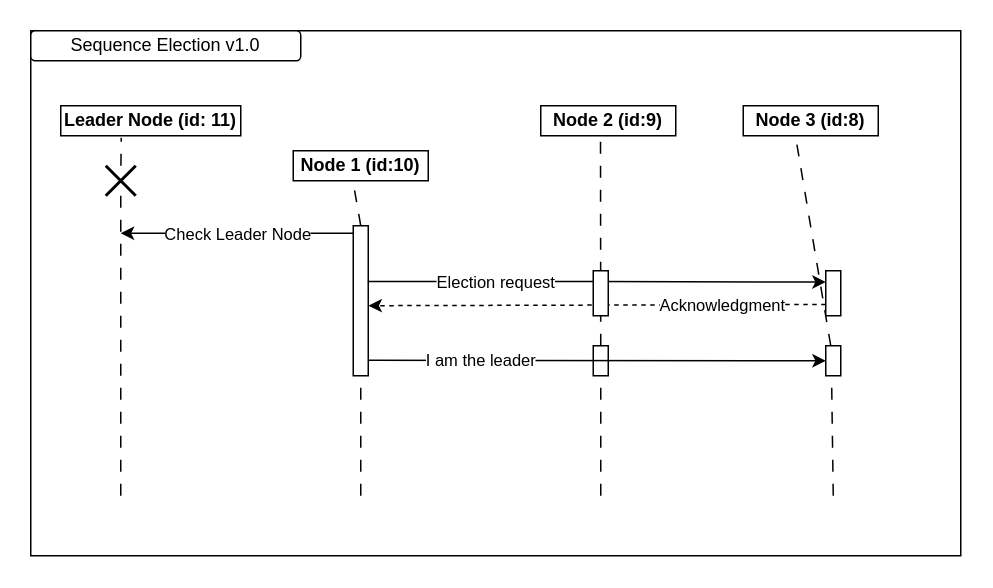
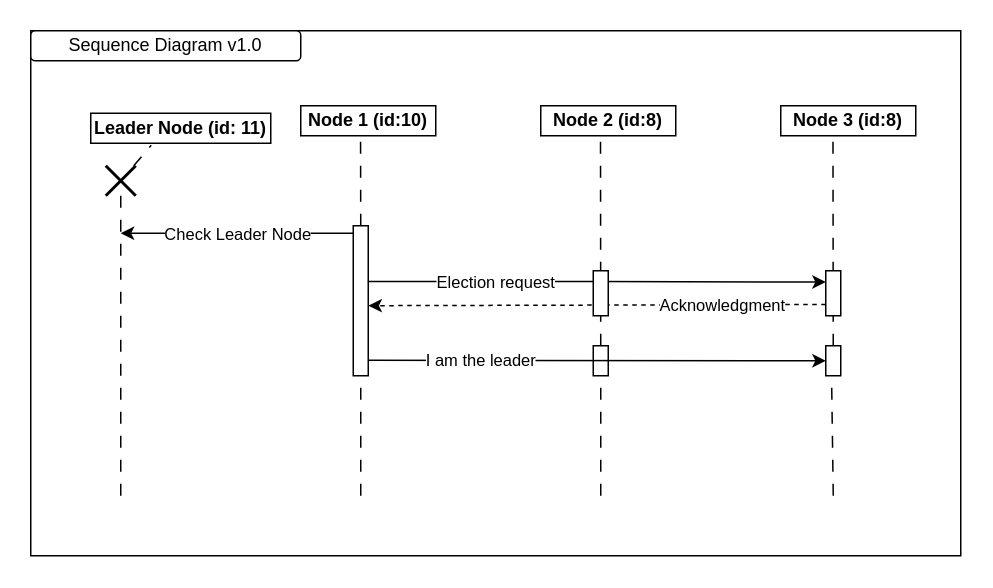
  <mxCell id="0" />
  <mxCell id="1" parent="0" />
  <mxCell id="2" value="" style="rounded=0;whiteSpace=wrap;html=1;" vertex="1" parent="1"><mxGeometry x="20" y="20" width="620" height="350" as="geometry" /></mxCell>
- <mxCell id="3" value="&lt;b&gt;Node 2 (id:9)&lt;/b&gt;" style="rounded=0;whiteSpace=wrap;html=1;" vertex="1" parent="1"><mxGeometry x="360" y="70" width="90" height="20" as="geometry" /></mxCell>
- <mxCell id="4" value="&lt;b&gt;Node 3 (id:8)&lt;/b&gt;" style="rounded=0;whiteSpace=wrap;html=1;" vertex="1" parent="1"><mxGeometry x="495" y="70" width="90" height="20" as="geometry" /></mxCell>
+ <mxCell id="3" value="&lt;b&gt;Node 2 (id:8)&lt;/b&gt;" style="rounded=0;whiteSpace=wrap;html=1;" vertex="1" parent="1"><mxGeometry x="360" y="70" width="90" height="20" as="geometry" /></mxCell>
+ <mxCell id="4" value="&lt;b&gt;Node 3 (id:8)&lt;/b&gt;" style="rounded=0;whiteSpace=wrap;html=1;" vertex="1" parent="1"><mxGeometry x="520" y="70" width="90" height="20" as="geometry" /></mxCell>
  <mxCell id="5" value="" style="endArrow=none;html=1;rounded=0;entryX=0.5;entryY=1;entryDx=0;entryDy=0;dashed=1;dashPattern=8 8;" edge="1" parent="1" source="24"><mxGeometry width="50" height="50" relative="1" as="geometry"><mxPoint x="400" y="330" as="sourcePoint" /><mxPoint x="399.84" y="90" as="targetPoint" /></mxGeometry></mxCell>
  <mxCell id="6" value="" style="endArrow=none;html=1;rounded=0;entryX=0.387;entryY=1.01;entryDx=0;entryDy=0;dashed=1;dashPattern=8 8;entryPerimeter=0;" edge="1" parent="1" source="26" target="4"><mxGeometry width="50" height="50" relative="1" as="geometry"><mxPoint x="555" y="330" as="sourcePoint" /><mxPoint x="559.84" y="90" as="targetPoint" /></mxGeometry></mxCell>
  <mxCell id="7" value="" style="endArrow=classic;html=1;rounded=0;exitX=0;exitY=0.5;exitDx=0;exitDy=0;" edge="1" parent="1"><mxGeometry relative="1" as="geometry"><mxPoint x="235" y="155" as="sourcePoint" /><mxPoint x="80" y="155" as="targetPoint" /></mxGeometry></mxCell>
  <mxCell id="8" value="Check Leader Node" style="edgeLabel;resizable=0;html=1;;align=center;verticalAlign=middle;" connectable="0" vertex="1" parent="7"><mxGeometry relative="1" as="geometry" /></mxCell>
- <mxCell id="9" value="&lt;b&gt;Leader Node (id: 11)&lt;/b&gt;" style="rounded=0;whiteSpace=wrap;html=1;container=0;" vertex="1" parent="1"><mxGeometry x="40" y="70" width="120" height="20" as="geometry" /></mxCell>
+ <mxCell id="9" value="&lt;b&gt;Leader Node (id: 11)&lt;/b&gt;" style="rounded=0;whiteSpace=wrap;html=1;container=0;" vertex="1" parent="1"><mxGeometry x="60" y="75" width="120" height="20" as="geometry" /></mxCell>
  <mxCell id="10" value="" style="endArrow=none;html=1;rounded=0;dashed=1;dashPattern=8 8;entryX=0.336;entryY=1.07;entryDx=0;entryDy=0;entryPerimeter=0;" edge="1" parent="1" source="13" target="9"><mxGeometry width="50" height="50" relative="1" as="geometry"><mxPoint x="80" y="370" as="sourcePoint" /><mxPoint x="80" y="100" as="targetPoint" /></mxGeometry></mxCell>
- <mxCell id="11" value="&lt;b&gt;Node 1 (id:10)&lt;/b&gt;" style="rounded=0;whiteSpace=wrap;html=1;" vertex="1" parent="1"><mxGeometry x="195" y="100" width="90" height="20" as="geometry" /></mxCell>
+ <mxCell id="11" value="&lt;b&gt;Node 1 (id:10)&lt;/b&gt;" style="rounded=0;whiteSpace=wrap;html=1;" vertex="1" parent="1"><mxGeometry x="200" y="70" width="90" height="20" as="geometry" /></mxCell>
  <mxCell id="12" value="" style="endArrow=none;html=1;rounded=0;entryX=0.5;entryY=1;entryDx=0;entryDy=0;dashed=1;dashPattern=8 8;" edge="1" parent="1" target="13"><mxGeometry width="50" height="50" relative="1" as="geometry"><mxPoint x="80" y="330" as="sourcePoint" /><mxPoint x="80" y="90" as="targetPoint" /></mxGeometry></mxCell>
  <mxCell id="13" value="" style="shape=mxgraph.sysml.x;fontSize=13;strokeWidth=2;container=0;" vertex="1" parent="1"><mxGeometry x="70" y="110" width="20" height="20" as="geometry" /></mxCell>
  <mxCell id="14" value="" style="endArrow=none;html=1;rounded=0;entryX=0.5;entryY=1;entryDx=0;entryDy=0;dashed=1;dashPattern=8 8;" edge="1" parent="1" target="15"><mxGeometry width="50" height="50" relative="1" as="geometry"><mxPoint x="240" y="330" as="sourcePoint" /><mxPoint x="240" y="90" as="targetPoint" /></mxGeometry></mxCell>
  <mxCell id="15" value="" style="rounded=0;whiteSpace=wrap;html=1;" vertex="1" parent="1"><mxGeometry x="235" y="150" width="10" height="100" as="geometry" /></mxCell>
  <mxCell id="16" value="" style="endArrow=classic;html=1;rounded=0;entryX=0;entryY=0.25;entryDx=0;entryDy=0;exitX=0.97;exitY=0.372;exitDx=0;exitDy=0;edgeStyle=orthogonalEdgeStyle;exitPerimeter=0;" edge="1" parent="1" source="15" target="20"><mxGeometry relative="1" as="geometry"><mxPoint x="245" y="190" as="sourcePoint" /><mxPoint x="390" y="190" as="targetPoint" /></mxGeometry></mxCell>
  <mxCell id="17" value="Election request" style="edgeLabel;resizable=0;html=1;;align=center;verticalAlign=middle;" connectable="0" vertex="1" parent="16"><mxGeometry relative="1" as="geometry"><mxPoint x="-68" as="offset" /></mxGeometry></mxCell>
  <mxCell id="18" value="" style="endArrow=classic;html=1;rounded=0;entryX=1.013;entryY=0.533;entryDx=0;entryDy=0;exitX=0;exitY=0.75;exitDx=0;exitDy=0;dashed=1;entryPerimeter=0;" edge="1" parent="1" source="20" target="15"><mxGeometry relative="1" as="geometry"><mxPoint x="390" y="205" as="sourcePoint" /><mxPoint x="420" y="190" as="targetPoint" /></mxGeometry></mxCell>
  <mxCell id="19" value="Acknowledgment" style="edgeLabel;resizable=0;html=1;;align=center;verticalAlign=middle;" connectable="0" vertex="1" parent="18"><mxGeometry relative="1" as="geometry"><mxPoint x="82" as="offset" /></mxGeometry></mxCell>
  <mxCell id="20" value="" style="rounded=0;whiteSpace=wrap;html=1;" vertex="1" parent="1"><mxGeometry x="550" y="180" width="10" height="30" as="geometry" /></mxCell>
  <mxCell id="21" value="" style="endArrow=none;html=1;rounded=0;entryX=0.443;entryY=1.024;entryDx=0;entryDy=0;dashed=1;dashPattern=8 8;entryPerimeter=0;" edge="1" parent="1" target="11"><mxGeometry width="50" height="50" relative="1" as="geometry"><mxPoint x="240" y="150" as="sourcePoint" /><mxPoint x="250" y="280" as="targetPoint" /></mxGeometry></mxCell>
  <mxCell id="22" value="" style="rounded=0;whiteSpace=wrap;html=1;" vertex="1" parent="1"><mxGeometry x="395" y="180" width="10" height="30" as="geometry" /></mxCell>
  <mxCell id="23" value="" style="endArrow=none;html=1;rounded=0;entryX=0.5;entryY=1;entryDx=0;entryDy=0;dashed=1;dashPattern=8 8;" edge="1" parent="1" target="24"><mxGeometry width="50" height="50" relative="1" as="geometry"><mxPoint x="400" y="330" as="sourcePoint" /><mxPoint x="399.84" y="90" as="targetPoint" /></mxGeometry></mxCell>
  <mxCell id="24" value="" style="rounded=0;whiteSpace=wrap;html=1;" vertex="1" parent="1"><mxGeometry x="395" y="230" width="10" height="20" as="geometry" /></mxCell>
  <mxCell id="25" value="" style="endArrow=none;html=1;rounded=0;entryX=0.387;entryY=1.01;entryDx=0;entryDy=0;dashed=1;dashPattern=8 8;entryPerimeter=0;" edge="1" parent="1" target="26"><mxGeometry width="50" height="50" relative="1" as="geometry"><mxPoint x="555" y="330" as="sourcePoint" /><mxPoint x="555" y="90" as="targetPoint" /></mxGeometry></mxCell>
  <mxCell id="26" value="" style="rounded=0;whiteSpace=wrap;html=1;" vertex="1" parent="1"><mxGeometry x="550" y="230" width="10" height="20" as="geometry" /></mxCell>
  <mxCell id="27" value="" style="endArrow=classic;html=1;rounded=0;entryX=0;entryY=0.5;entryDx=0;entryDy=0;" edge="1" parent="1" target="26"><mxGeometry relative="1" as="geometry"><mxPoint x="245" y="239.7" as="sourcePoint" /><mxPoint x="345" y="239.7" as="targetPoint" /></mxGeometry></mxCell>
  <mxCell id="28" value="I am the leader" style="edgeLabel;resizable=0;html=1;;align=center;verticalAlign=middle;" connectable="0" vertex="1" parent="27"><mxGeometry relative="1" as="geometry"><mxPoint x="-78" as="offset" /></mxGeometry></mxCell>
- <mxCell id="29" value="Sequence Election v1.0" style="rounded=1;whiteSpace=wrap;html=1;" vertex="1" parent="1"><mxGeometry x="20" y="20" width="180" height="20" as="geometry" /></mxCell>
+ <mxCell id="29" value="Sequence Diagram v1.0" style="rounded=1;whiteSpace=wrap;html=1;" vertex="1" parent="1"><mxGeometry x="20" y="20" width="180" height="20" as="geometry" /></mxCell>
